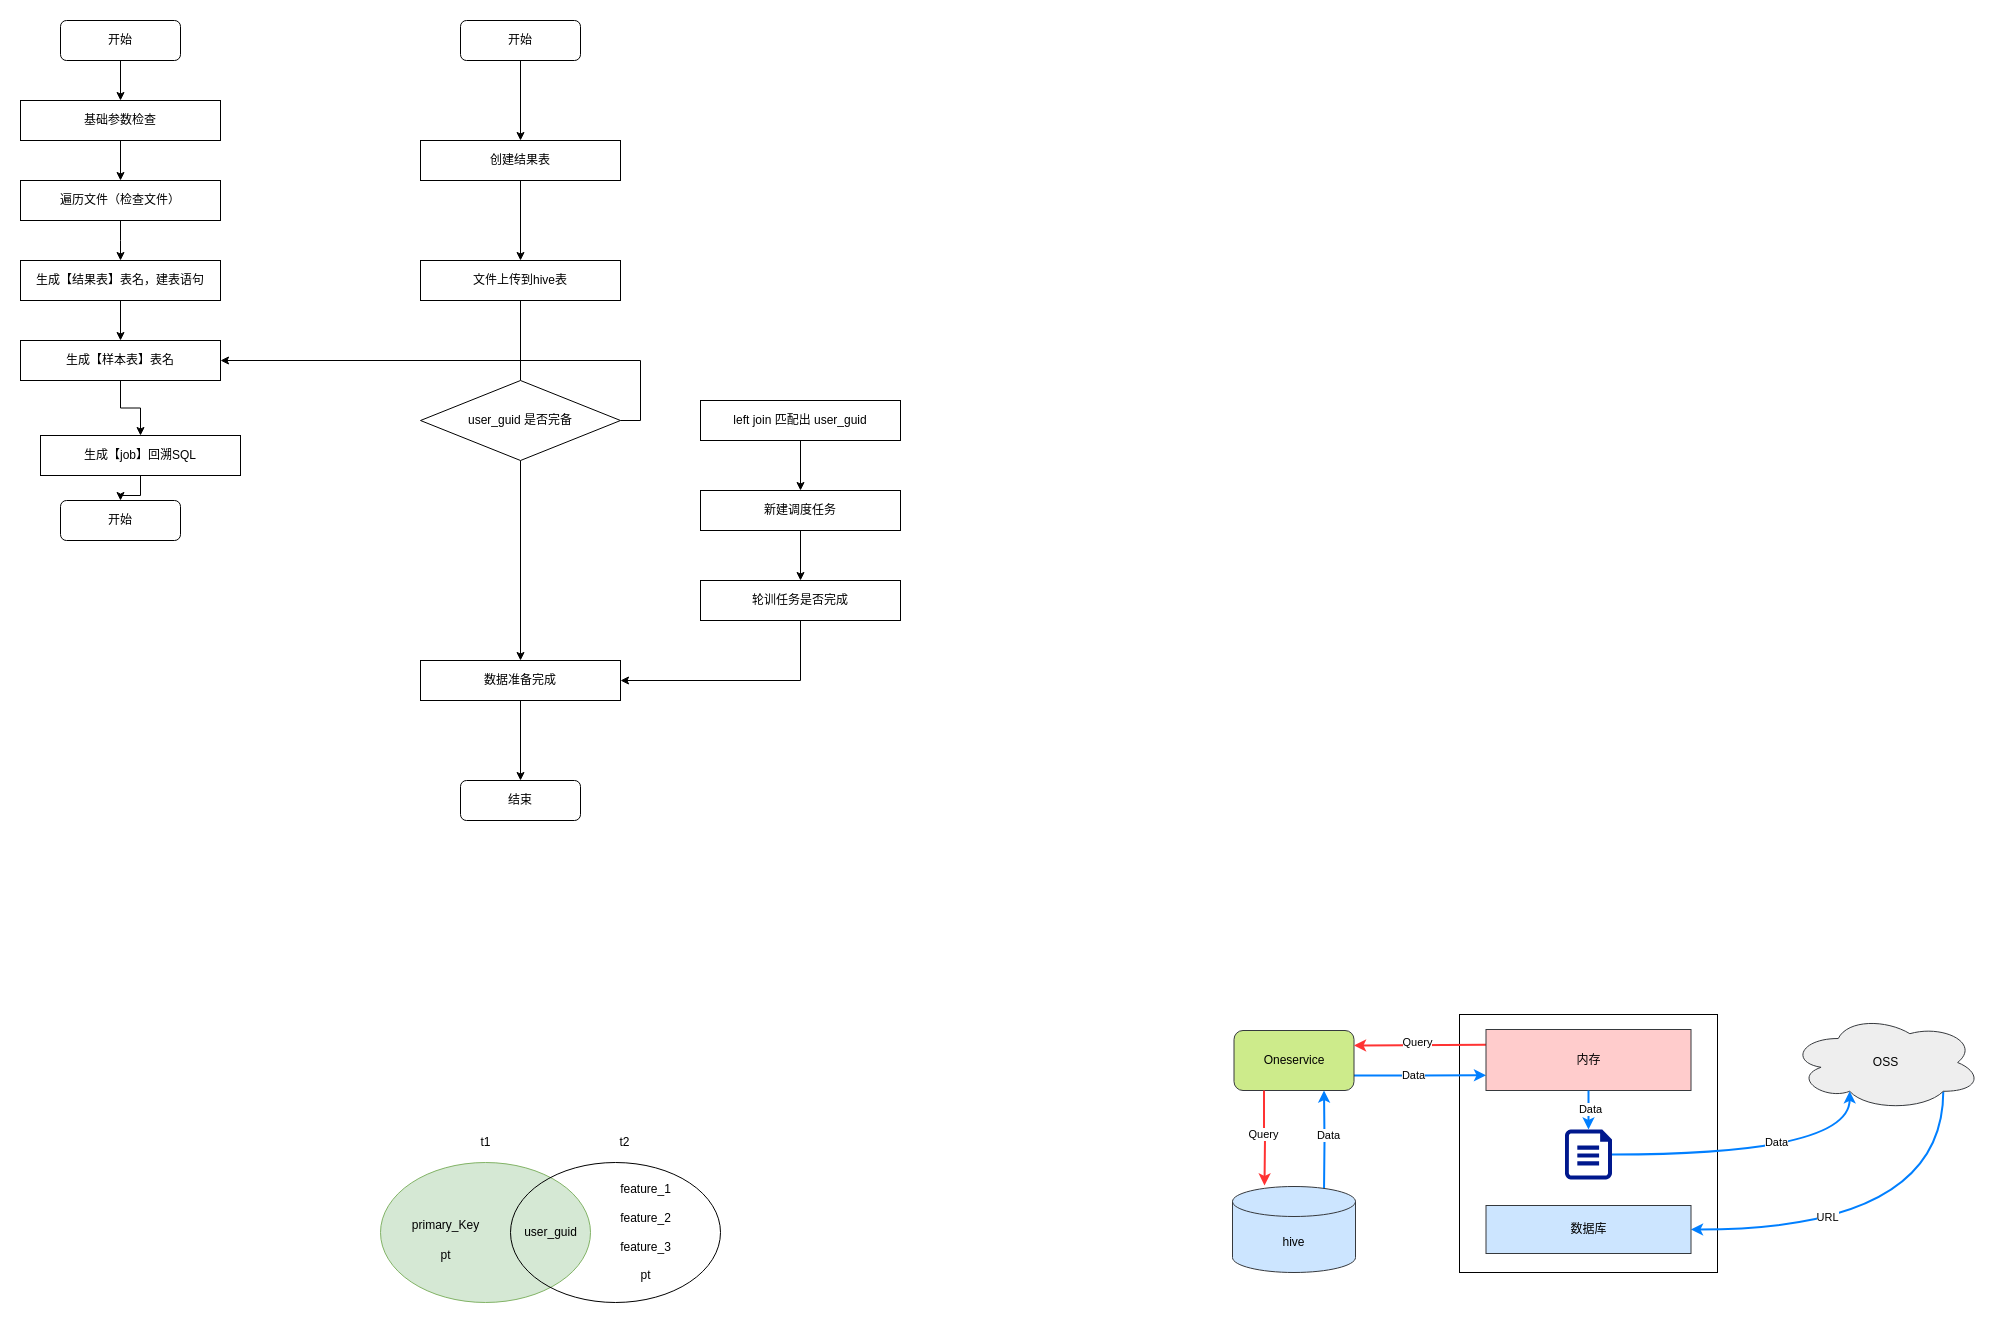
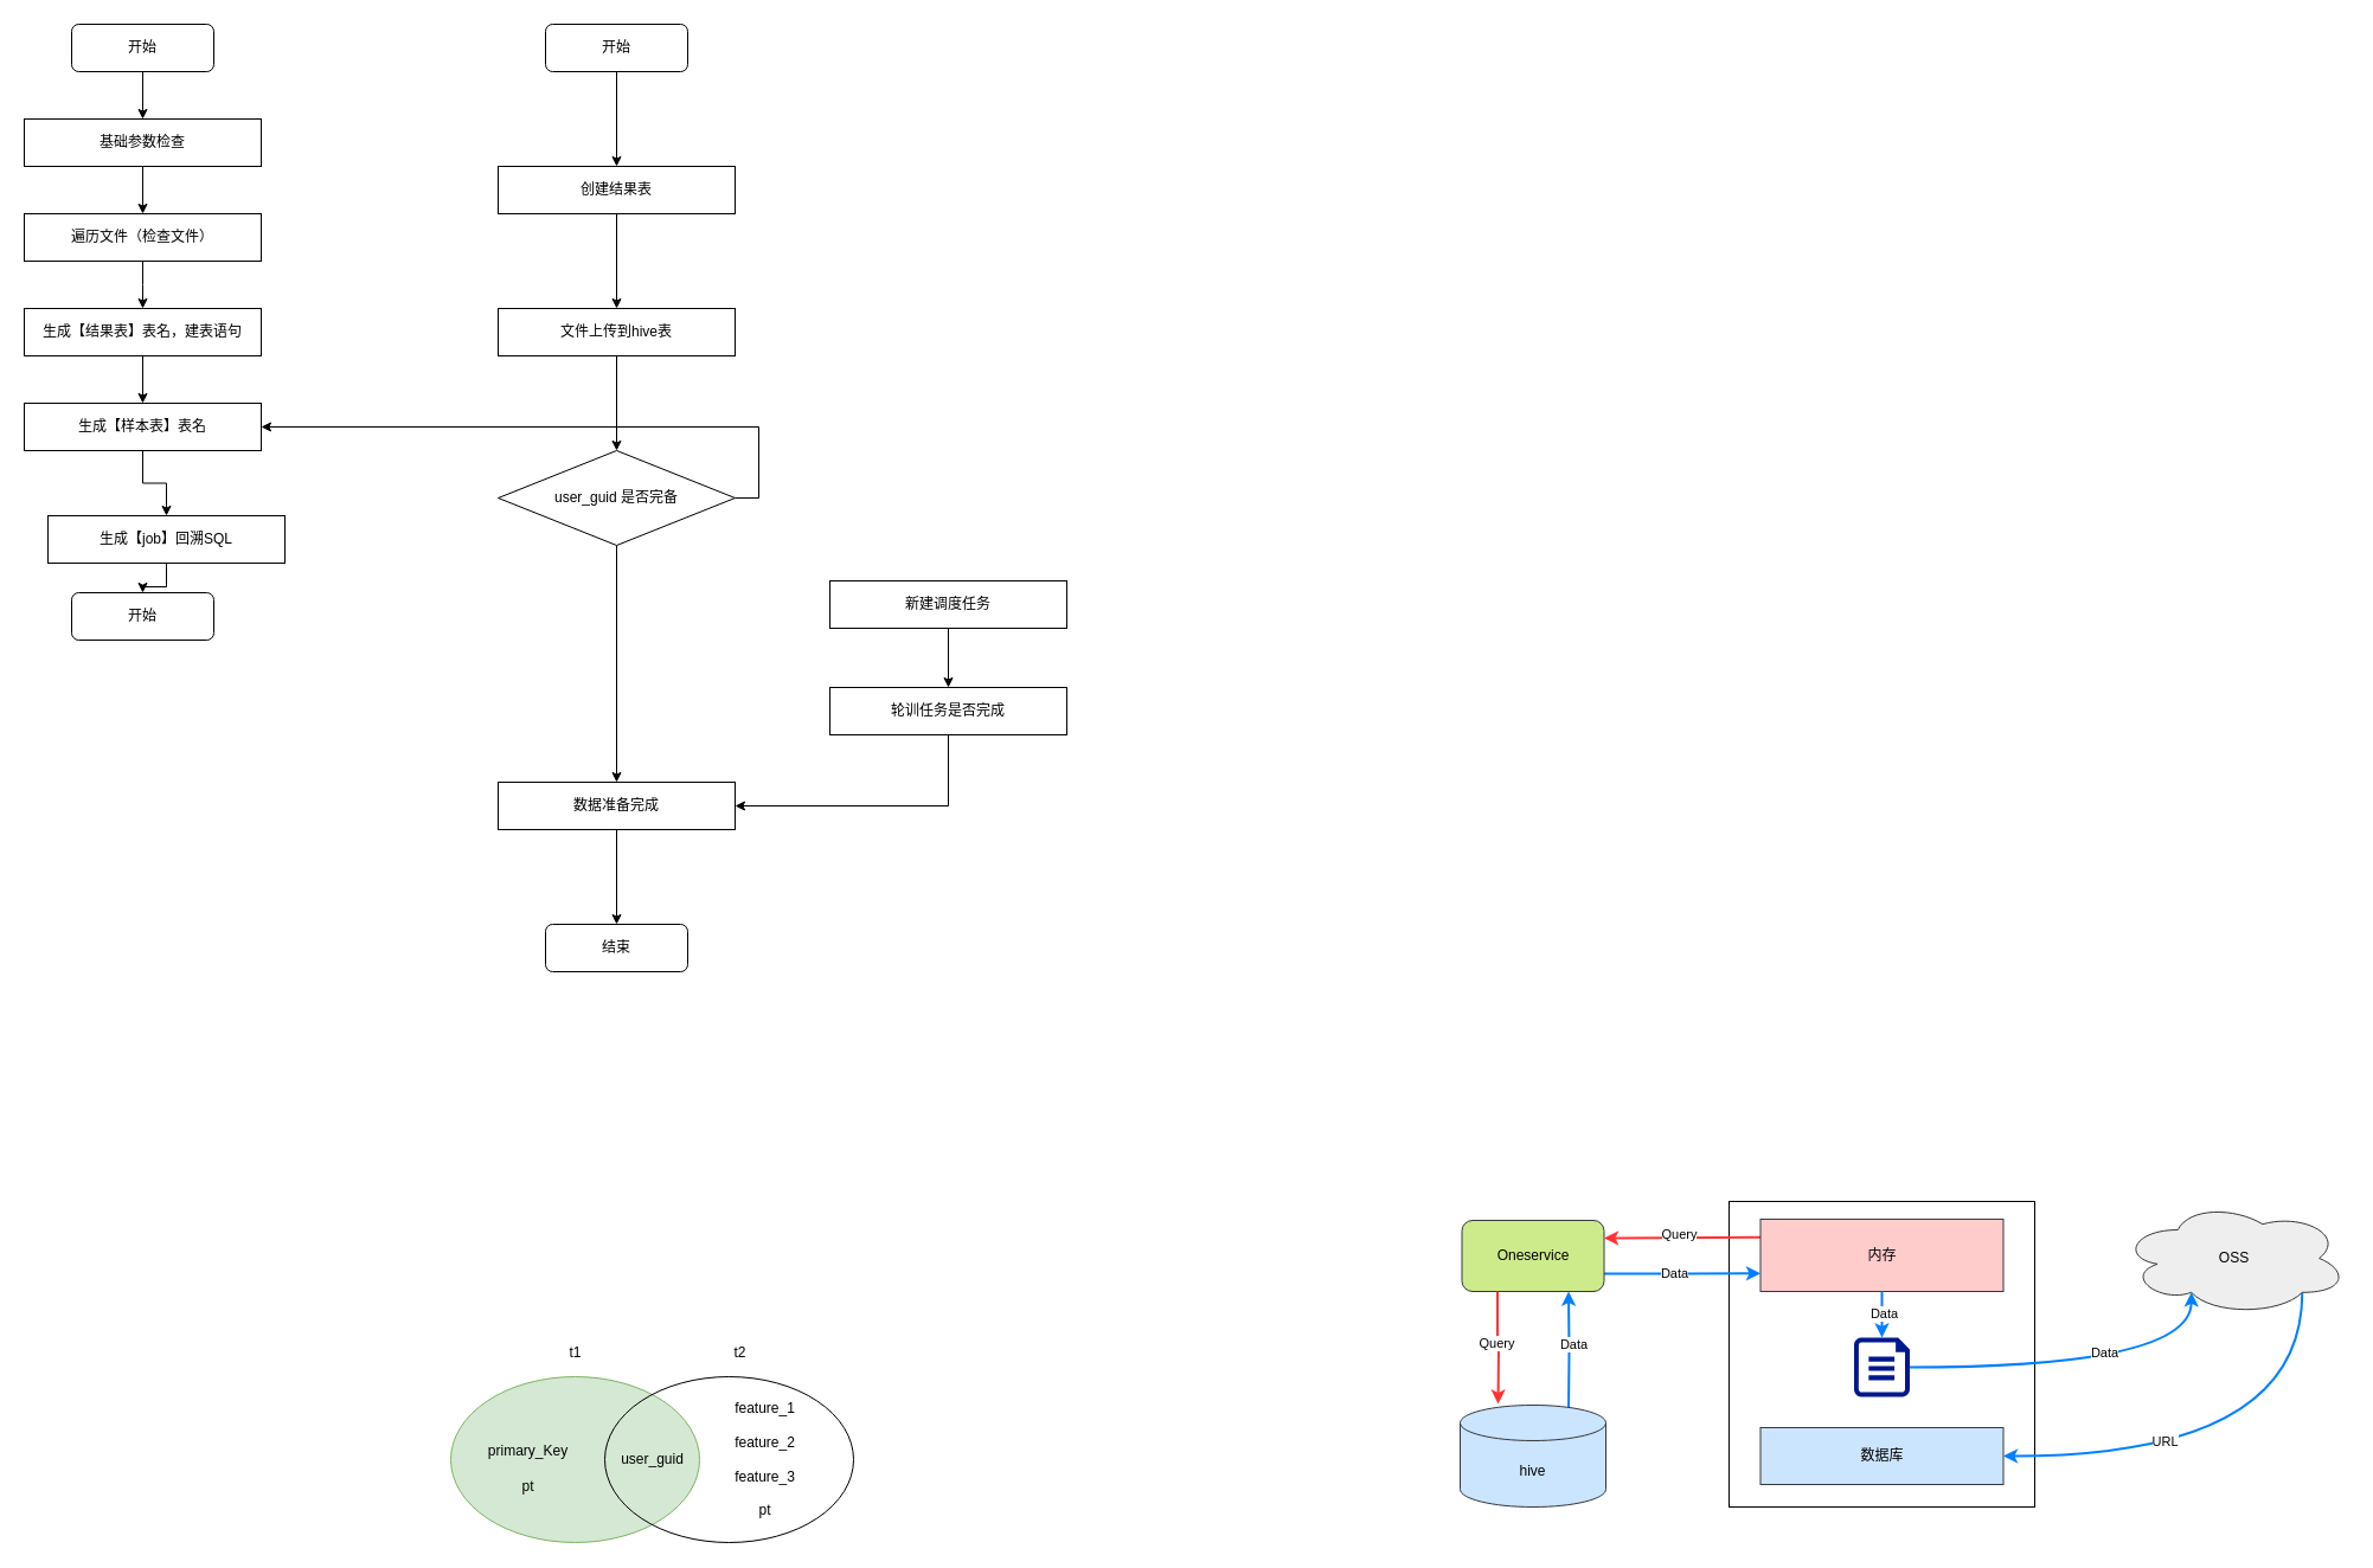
  <mxCell id="0" />
  <mxCell id="1" parent="0" />
  <mxCell id="2" value="" style="whiteSpace=wrap;html=1;aspect=fixed;" vertex="1" parent="1"><mxGeometry x="1459" y="1014" width="258" height="258" as="geometry" /></mxCell>
  <mxCell id="3" style="edgeStyle=orthogonalEdgeStyle;rounded=0;orthogonalLoop=1;jettySize=auto;html=1;exitX=0.5;exitY=1;exitDx=0;exitDy=0;entryX=0.5;entryY=0;entryDx=0;entryDy=0;" edge="1" parent="1" source="4" target="6"><mxGeometry relative="1" as="geometry" /></mxCell>
  <mxCell id="4" value="开始" style="rounded=1;whiteSpace=wrap;html=1;" vertex="1" parent="1"><mxGeometry x="60" y="20" width="120" height="40" as="geometry" /></mxCell>
  <mxCell id="5" style="edgeStyle=orthogonalEdgeStyle;rounded=0;orthogonalLoop=1;jettySize=auto;html=1;exitX=0.5;exitY=1;exitDx=0;exitDy=0;" edge="1" parent="1" source="6" target="8"><mxGeometry relative="1" as="geometry" /></mxCell>
  <mxCell id="6" value="基础参数检查" style="rounded=0;whiteSpace=wrap;html=1;" vertex="1" parent="1"><mxGeometry x="20" y="100" width="200" height="40" as="geometry" /></mxCell>
  <mxCell id="7" style="edgeStyle=orthogonalEdgeStyle;rounded=0;orthogonalLoop=1;jettySize=auto;html=1;exitX=0.5;exitY=1;exitDx=0;exitDy=0;entryX=0.5;entryY=0;entryDx=0;entryDy=0;" edge="1" parent="1" source="8"><mxGeometry relative="1" as="geometry"><mxPoint x="120" y="260" as="targetPoint" /></mxGeometry></mxCell>
  <mxCell id="8" value="遍历文件（检查文件）" style="rounded=0;whiteSpace=wrap;html=1;" vertex="1" parent="1"><mxGeometry x="20" y="180" width="200" height="40" as="geometry" /></mxCell>
  <mxCell id="9" style="edgeStyle=orthogonalEdgeStyle;rounded=0;orthogonalLoop=1;jettySize=auto;html=1;exitX=0.5;exitY=1;exitDx=0;exitDy=0;entryX=0.5;entryY=0;entryDx=0;entryDy=0;" edge="1" parent="1" source="10" target="30"><mxGeometry relative="1" as="geometry" /></mxCell>
  <mxCell id="10" value="开始" style="rounded=1;whiteSpace=wrap;html=1;" vertex="1" parent="1"><mxGeometry x="460" y="20" width="120" height="40" as="geometry" /></mxCell>
- <mxCell id="11" style="edgeStyle=orthogonalEdgeStyle;rounded=0;orthogonalLoop=1;jettySize=auto;html=1;exitX=0.5;exitY=1;exitDx=0;exitDy=0;entryX=0.5;entryY=0;entryDx=0;entryDy=0;endArrow=none;" edge="1" parent="1" source="12" target="15"><mxGeometry relative="1" as="geometry"><mxPoint x="520" y="340" as="sourcePoint" /></mxGeometry></mxCell>
+ <mxCell id="11" style="edgeStyle=orthogonalEdgeStyle;rounded=0;orthogonalLoop=1;jettySize=auto;html=1;exitX=0.5;exitY=1;exitDx=0;exitDy=0;entryX=0.5;entryY=0;entryDx=0;entryDy=0;" edge="1" parent="1" source="12" target="15"><mxGeometry relative="1" as="geometry"><mxPoint x="520" y="340" as="sourcePoint" /></mxGeometry></mxCell>
  <mxCell id="12" value="文件上传到hive表" style="rounded=0;whiteSpace=wrap;html=1;" vertex="1" parent="1"><mxGeometry x="420" y="260" width="200" height="40" as="geometry" /></mxCell>
  <mxCell id="13" style="edgeStyle=orthogonalEdgeStyle;rounded=0;orthogonalLoop=1;jettySize=auto;html=1;exitX=1;exitY=0.5;exitDx=0;exitDy=0;" edge="1" parent="1" source="15" target="19"><mxGeometry relative="1" as="geometry" /></mxCell>
  <mxCell id="14" style="edgeStyle=orthogonalEdgeStyle;rounded=0;orthogonalLoop=1;jettySize=auto;html=1;exitX=0.5;exitY=1;exitDx=0;exitDy=0;" edge="1" parent="1" source="15" target="32"><mxGeometry relative="1" as="geometry" /></mxCell>
  <mxCell id="15" value="user_guid 是否完备" style="rhombus;whiteSpace=wrap;html=1;" vertex="1" parent="1"><mxGeometry x="420" y="380" width="200" height="80" as="geometry" /></mxCell>
  <mxCell id="16" style="edgeStyle=orthogonalEdgeStyle;rounded=0;orthogonalLoop=1;jettySize=auto;html=1;exitX=0.5;exitY=1;exitDx=0;exitDy=0;" edge="1" parent="1" source="17" target="19"><mxGeometry relative="1" as="geometry" /></mxCell>
  <mxCell id="17" value="生成【结果表】表名，建表语句" style="rounded=0;whiteSpace=wrap;html=1;" vertex="1" parent="1"><mxGeometry x="20" y="260" width="200" height="40" as="geometry" /></mxCell>
  <mxCell id="18" style="edgeStyle=orthogonalEdgeStyle;rounded=0;orthogonalLoop=1;jettySize=auto;html=1;exitX=0.5;exitY=1;exitDx=0;exitDy=0;" edge="1" parent="1" source="19" target="21"><mxGeometry relative="1" as="geometry" /></mxCell>
  <mxCell id="19" value="生成【样本表】表名" style="rounded=0;whiteSpace=wrap;html=1;" vertex="1" parent="1"><mxGeometry x="20" y="340" width="200" height="40" as="geometry" /></mxCell>
  <mxCell id="20" style="edgeStyle=orthogonalEdgeStyle;rounded=0;orthogonalLoop=1;jettySize=auto;html=1;exitX=0.5;exitY=1;exitDx=0;exitDy=0;" edge="1" parent="1" source="21" target="22"><mxGeometry relative="1" as="geometry" /></mxCell>
  <mxCell id="21" value="生成【job】回溯SQL" style="rounded=0;whiteSpace=wrap;html=1;" vertex="1" parent="1"><mxGeometry x="40" y="435" width="200" height="40" as="geometry" /></mxCell>
  <mxCell id="22" value="开始" style="rounded=1;whiteSpace=wrap;html=1;" vertex="1" parent="1"><mxGeometry x="60" y="500" width="120" height="40" as="geometry" /></mxCell>
- <mxCell id="23" style="edgeStyle=orthogonalEdgeStyle;rounded=0;orthogonalLoop=1;jettySize=auto;html=1;exitX=0.5;exitY=1;exitDx=0;exitDy=0;" edge="1" parent="1" source="24" target="26"><mxGeometry relative="1" as="geometry" /></mxCell>
- <mxCell id="24" value="left join 匹配出 user_guid" style="rounded=0;whiteSpace=wrap;html=1;" vertex="1" parent="1"><mxGeometry x="700" y="400" width="200" height="40" as="geometry" /></mxCell>
  <mxCell id="25" style="edgeStyle=orthogonalEdgeStyle;rounded=0;orthogonalLoop=1;jettySize=auto;html=1;exitX=0.5;exitY=1;exitDx=0;exitDy=0;" edge="1" parent="1" source="26" target="28"><mxGeometry relative="1" as="geometry" /></mxCell>
  <mxCell id="26" value="新建调度任务" style="rounded=0;whiteSpace=wrap;html=1;" vertex="1" parent="1"><mxGeometry x="700" y="490" width="200" height="40" as="geometry" /></mxCell>
  <mxCell id="27" style="edgeStyle=orthogonalEdgeStyle;rounded=0;orthogonalLoop=1;jettySize=auto;html=1;exitX=0.5;exitY=1;exitDx=0;exitDy=0;entryX=1;entryY=0.5;entryDx=0;entryDy=0;" edge="1" parent="1" source="28" target="32"><mxGeometry relative="1" as="geometry" /></mxCell>
  <mxCell id="28" value="轮训任务是否完成" style="rounded=0;whiteSpace=wrap;html=1;" vertex="1" parent="1"><mxGeometry x="700" y="580" width="200" height="40" as="geometry" /></mxCell>
  <mxCell id="29" style="edgeStyle=orthogonalEdgeStyle;rounded=0;orthogonalLoop=1;jettySize=auto;html=1;exitX=0.5;exitY=1;exitDx=0;exitDy=0;entryX=0.5;entryY=0;entryDx=0;entryDy=0;" edge="1" parent="1" source="30" target="12"><mxGeometry relative="1" as="geometry" /></mxCell>
  <mxCell id="30" value="创建结果表" style="rounded=0;whiteSpace=wrap;html=1;" vertex="1" parent="1"><mxGeometry x="420" y="140" width="200" height="40" as="geometry" /></mxCell>
  <mxCell id="31" style="edgeStyle=orthogonalEdgeStyle;rounded=0;orthogonalLoop=1;jettySize=auto;html=1;exitX=0.5;exitY=1;exitDx=0;exitDy=0;" edge="1" parent="1" source="32" target="33"><mxGeometry relative="1" as="geometry" /></mxCell>
  <mxCell id="32" value="数据准备完成" style="rounded=0;whiteSpace=wrap;html=1;" vertex="1" parent="1"><mxGeometry x="420" y="660" width="200" height="40" as="geometry" /></mxCell>
  <mxCell id="33" value="结束" style="rounded=1;whiteSpace=wrap;html=1;" vertex="1" parent="1"><mxGeometry x="460" y="780" width="120" height="40" as="geometry" /></mxCell>
  <mxCell id="34" value="" style="ellipse;whiteSpace=wrap;html=1;fillColor=#d5e8d4;strokeColor=#82b366;" vertex="1" parent="1"><mxGeometry x="380" y="1162" width="210" height="140" as="geometry" /></mxCell>
  <mxCell id="35" value="user_guid" style="text;html=1;align=center;verticalAlign=middle;resizable=0;points=[];autosize=1;strokeColor=none;fillColor=none;" vertex="1" parent="1"><mxGeometry x="510" y="1217" width="80" height="30" as="geometry" /></mxCell>
  <mxCell id="36" value="" style="ellipse;whiteSpace=wrap;html=1;fillColor=none;" vertex="1" parent="1"><mxGeometry x="510" y="1162" width="210" height="140" as="geometry" /></mxCell>
  <mxCell id="37" value="&lt;span style=&quot;text-wrap: wrap;&quot;&gt;primary_Key&lt;/span&gt;" style="text;html=1;align=center;verticalAlign=middle;resizable=0;points=[];autosize=1;strokeColor=none;fillColor=none;" vertex="1" parent="1"><mxGeometry x="400" y="1210" width="90" height="30" as="geometry" /></mxCell>
  <mxCell id="38" value="pt" style="text;html=1;align=center;verticalAlign=middle;resizable=0;points=[];autosize=1;strokeColor=none;fillColor=none;" vertex="1" parent="1"><mxGeometry x="430" y="1240" width="30" height="30" as="geometry" /></mxCell>
  <mxCell id="39" value="feature_1&lt;div&gt;&lt;br&gt;&lt;div&gt;feature_2&lt;/div&gt;&lt;div&gt;&lt;br&gt;&lt;div&gt;feature_3&lt;div&gt;&lt;br&gt;pt&lt;/div&gt;&lt;/div&gt;&lt;/div&gt;&lt;/div&gt;" style="text;html=1;align=center;verticalAlign=middle;resizable=0;points=[];autosize=1;strokeColor=none;fillColor=none;" vertex="1" parent="1"><mxGeometry x="610" y="1177" width="70" height="110" as="geometry" /></mxCell>
  <mxCell id="40" value="t1" style="text;html=1;align=center;verticalAlign=middle;resizable=0;points=[];autosize=1;strokeColor=none;fillColor=none;" vertex="1" parent="1"><mxGeometry x="471" y="1129" width="28" height="26" as="geometry" /></mxCell>
  <mxCell id="41" value="t2" style="text;html=1;align=center;verticalAlign=middle;resizable=0;points=[];autosize=1;strokeColor=none;fillColor=none;" vertex="1" parent="1"><mxGeometry x="610" y="1129" width="28" height="26" as="geometry" /></mxCell>
  <mxCell id="42" style="edgeStyle=orthogonalEdgeStyle;rounded=0;orthogonalLoop=1;jettySize=auto;html=1;exitX=1;exitY=0.75;exitDx=0;exitDy=0;entryX=0;entryY=0.75;entryDx=0;entryDy=0;strokeWidth=2;strokeColor=#007FFF;" edge="1" parent="1" source="44" target="49"><mxGeometry relative="1" as="geometry" /></mxCell>
  <mxCell id="43" value="Data" style="edgeLabel;html=1;align=center;verticalAlign=middle;resizable=0;points=[];" vertex="1" connectable="0" parent="42"><mxGeometry x="-0.039" y="-1" relative="1" as="geometry"><mxPoint x="-5" y="-2" as="offset" /></mxGeometry></mxCell>
  <mxCell id="44" value="Oneservice" style="rounded=1;whiteSpace=wrap;html=1;fillColor=#cdeb8b;strokeColor=#36393d;" vertex="1" parent="1"><mxGeometry x="1233.5" y="1030" width="120" height="60" as="geometry" /></mxCell>
  <mxCell id="45" value="Data" style="edgeStyle=orthogonalEdgeStyle;rounded=0;orthogonalLoop=1;jettySize=auto;html=1;entryX=0.75;entryY=1;entryDx=0;entryDy=0;strokeWidth=2;strokeColor=#007FFF;" edge="1" parent="1" target="44"><mxGeometry x="0.123" y="-4" relative="1" as="geometry"><mxPoint x="1323.5" y="1191" as="sourcePoint" /><mxPoint as="offset" /></mxGeometry></mxCell>
  <mxCell id="46" value="hive" style="shape=cylinder3;whiteSpace=wrap;html=1;boundedLbl=1;backgroundOutline=1;size=15;fillColor=#cce5ff;strokeColor=#36393d;" vertex="1" parent="1"><mxGeometry x="1232" y="1186" width="123" height="86" as="geometry" /></mxCell>
  <mxCell id="47" style="rounded=0;orthogonalLoop=1;jettySize=auto;html=1;exitX=0;exitY=0.25;exitDx=0;exitDy=0;entryX=1;entryY=0.25;entryDx=0;entryDy=0;strokeWidth=2;strokeColor=#FF3333;" edge="1" parent="1" source="49" target="44"><mxGeometry relative="1" as="geometry" /></mxCell>
  <mxCell id="48" value="Query" style="edgeLabel;html=1;align=center;verticalAlign=middle;resizable=0;points=[];" vertex="1" connectable="0" parent="47"><mxGeometry x="0.174" y="-3" relative="1" as="geometry"><mxPoint x="8" as="offset" /></mxGeometry></mxCell>
  <mxCell id="49" value="内存" style="rounded=0;whiteSpace=wrap;html=1;fillColor=#ffcccc;strokeColor=#36393d;" vertex="1" parent="1"><mxGeometry x="1485.5" y="1029" width="205" height="61" as="geometry" /></mxCell>
  <mxCell id="50" value="" style="sketch=0;aspect=fixed;pointerEvents=1;shadow=0;dashed=0;html=1;strokeColor=none;labelPosition=center;verticalLabelPosition=bottom;verticalAlign=top;align=center;fillColor=#00188D;shape=mxgraph.azure.file" vertex="1" parent="1"><mxGeometry x="1564.5" y="1129" width="47" height="50" as="geometry" /></mxCell>
  <mxCell id="51" style="edgeStyle=orthogonalEdgeStyle;rounded=0;orthogonalLoop=1;jettySize=auto;html=1;exitX=0.5;exitY=1;exitDx=0;exitDy=0;entryX=0.5;entryY=0;entryDx=0;entryDy=0;entryPerimeter=0;strokeWidth=2;strokeColor=#007FFF;" edge="1" parent="1" source="49" target="50"><mxGeometry relative="1" as="geometry" /></mxCell>
  <mxCell id="52" value="Data" style="edgeLabel;html=1;align=center;verticalAlign=middle;resizable=0;points=[];" vertex="1" connectable="0" parent="51"><mxGeometry x="-0.077" y="1" relative="1" as="geometry"><mxPoint as="offset" /></mxGeometry></mxCell>
  <mxCell id="53" style="edgeStyle=orthogonalEdgeStyle;rounded=0;orthogonalLoop=1;jettySize=auto;html=1;exitX=0.8;exitY=0.8;exitDx=0;exitDy=0;exitPerimeter=0;entryX=1;entryY=0.5;entryDx=0;entryDy=0;curved=1;strokeWidth=2;strokeColor=#007FFF;" edge="1" parent="1" source="55" target="58"><mxGeometry relative="1" as="geometry"><Array as="points"><mxPoint x="1943" y="1229" /></Array></mxGeometry></mxCell>
  <mxCell id="54" value="URL" style="edgeLabel;html=1;align=center;verticalAlign=middle;resizable=0;points=[];" vertex="1" connectable="0" parent="53"><mxGeometry x="-0.558" y="-38" relative="1" as="geometry"><mxPoint x="-78" y="40" as="offset" /></mxGeometry></mxCell>
  <mxCell id="55" value="OSS" style="ellipse;shape=cloud;whiteSpace=wrap;html=1;fillColor=#eeeeee;strokeColor=#36393d;" vertex="1" parent="1"><mxGeometry x="1790" y="1014" width="191" height="96" as="geometry" /></mxCell>
  <mxCell id="56" style="edgeStyle=orthogonalEdgeStyle;rounded=0;orthogonalLoop=1;jettySize=auto;html=1;exitX=1;exitY=0.5;exitDx=0;exitDy=0;exitPerimeter=0;curved=1;entryX=0.31;entryY=0.8;entryDx=0;entryDy=0;entryPerimeter=0;strokeWidth=2;strokeColor=#007FFF;" edge="1" parent="1" source="50" target="55"><mxGeometry relative="1" as="geometry" /></mxCell>
  <mxCell id="57" value="Data" style="edgeLabel;html=1;align=center;verticalAlign=middle;resizable=0;points=[];" vertex="1" connectable="0" parent="56"><mxGeometry x="0.082" y="13" relative="1" as="geometry"><mxPoint x="1" as="offset" /></mxGeometry></mxCell>
  <mxCell id="58" value="数据库" style="rounded=0;whiteSpace=wrap;html=1;fillColor=#cce5ff;strokeColor=#36393d;" vertex="1" parent="1"><mxGeometry x="1485.5" y="1205" width="205" height="48" as="geometry" /></mxCell>
  <mxCell id="59" style="edgeStyle=orthogonalEdgeStyle;rounded=0;orthogonalLoop=1;jettySize=auto;html=1;exitX=0.25;exitY=1;exitDx=0;exitDy=0;strokeWidth=2;strokeColor=#FF3333;" edge="1" parent="1" source="44"><mxGeometry relative="1" as="geometry"><mxPoint x="1264" y="1185" as="targetPoint" /></mxGeometry></mxCell>
  <mxCell id="60" value="Query" style="edgeLabel;html=1;align=center;verticalAlign=middle;resizable=0;points=[];" vertex="1" connectable="0" parent="59"><mxGeometry x="-0.098" y="-1" relative="1" as="geometry"><mxPoint as="offset" /></mxGeometry></mxCell>
